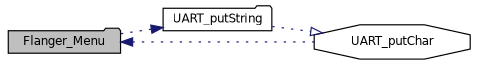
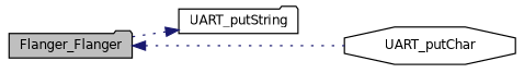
  digraph {
    rankdir=LR
    node [color=black fillcolor=white fontname=Helvetica fontsize=10 shape=folder style=filled]
    edge [arrowhead=normal color=midnightblue fontname=Helvetica fontsize=10 labelfontname=Helvetica labelfontsize=10 style=dotted]
-   n1 [fillcolor=grey75 fontcolor=black height=0.2 label=Flanger_Menu width=0.4]
+   n1 [fillcolor=grey75 fontcolor=black height=0.2 label=Flanger_Flanger width=0.4]
    n2 [height=0.2 label=UART_putString width=0.4]
    n3 [height=0.2 label=UART_putChar shape=octagon width=0.4]
    n1 -> n2
-   n2 -> n3 [arrowhead=onormal]
    n3 -> n1
  }
